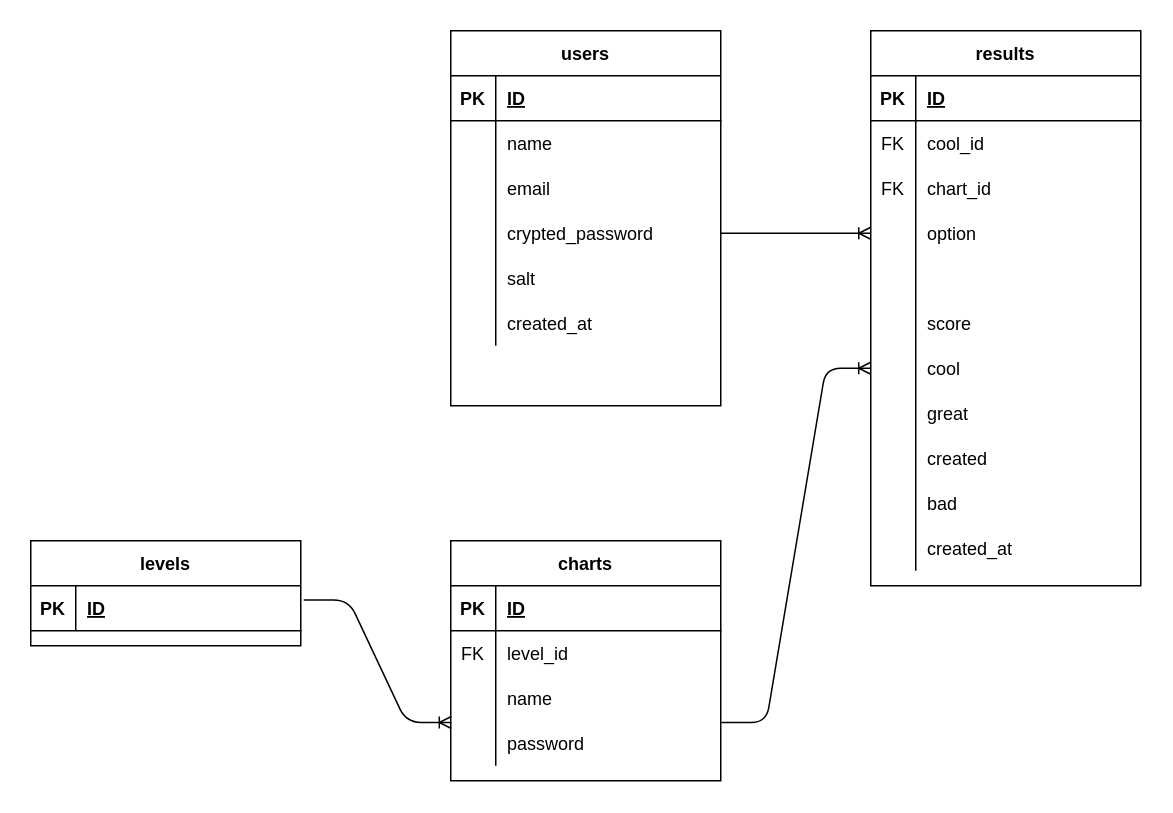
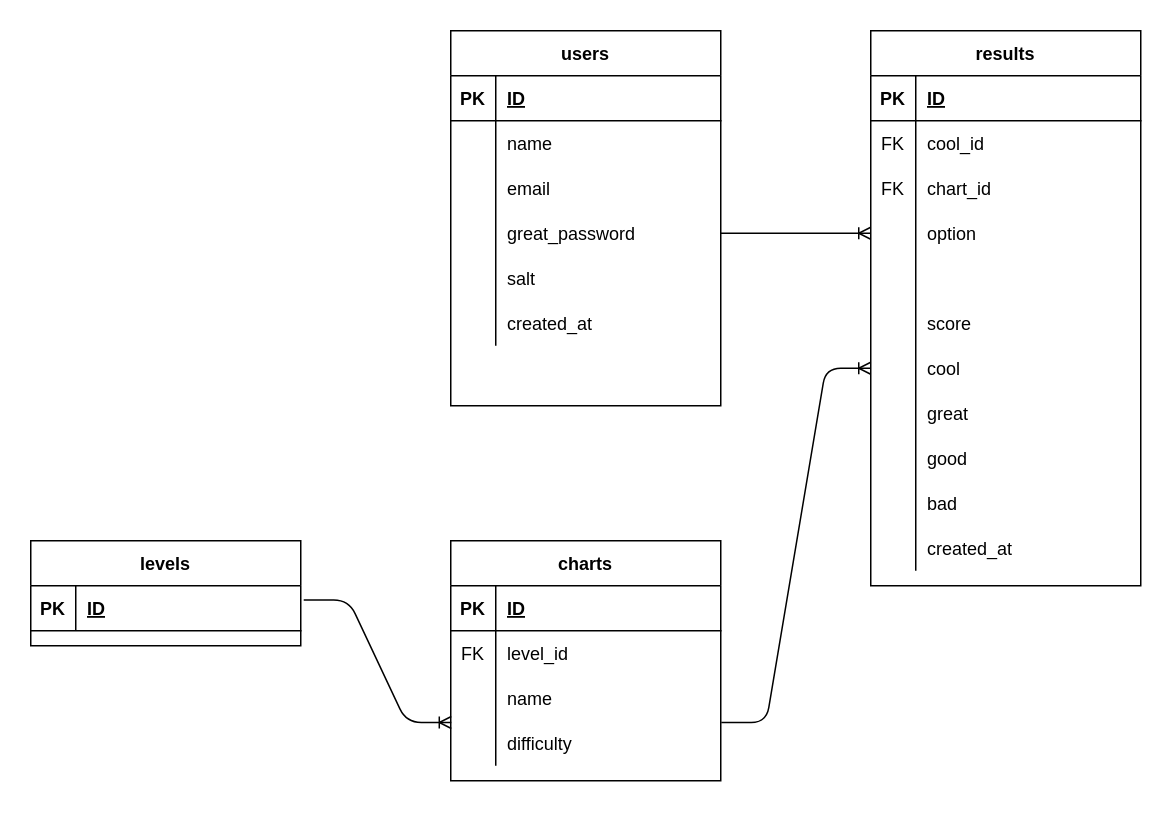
  <mxCell id="0" />
  <mxCell id="1" parent="0" />
  <mxCell id="2" value="users" style="shape=table;startSize=30;container=1;collapsible=1;childLayout=tableLayout;fixedRows=1;rowLines=0;fontStyle=1;align=center;resizeLast=1;" vertex="1" parent="1"><mxGeometry x="300" y="20" width="180" height="250" as="geometry" /></mxCell>
  <mxCell id="3" value="" style="shape=partialRectangle;collapsible=0;dropTarget=0;pointerEvents=0;fillColor=none;top=0;left=0;bottom=1;right=0;points=[[0,0.5],[1,0.5]];portConstraint=eastwest;" vertex="1" parent="2"><mxGeometry y="30" width="180" height="30" as="geometry" /></mxCell>
  <mxCell id="4" value="PK" style="shape=partialRectangle;connectable=0;fillColor=none;top=0;left=0;bottom=0;right=0;fontStyle=1;overflow=hidden;" vertex="1" parent="3"><mxGeometry width="30" height="30" as="geometry" /></mxCell>
  <mxCell id="5" value="ID" style="shape=partialRectangle;connectable=0;fillColor=none;top=0;left=0;bottom=0;right=0;align=left;spacingLeft=6;fontStyle=5;overflow=hidden;" vertex="1" parent="3"><mxGeometry x="30" width="150" height="30" as="geometry" /></mxCell>
  <mxCell id="6" value="" style="shape=partialRectangle;collapsible=0;dropTarget=0;pointerEvents=0;fillColor=none;top=0;left=0;bottom=0;right=0;points=[[0,0.5],[1,0.5]];portConstraint=eastwest;" vertex="1" parent="2"><mxGeometry y="60" width="180" height="30" as="geometry" /></mxCell>
  <mxCell id="7" value="" style="shape=partialRectangle;connectable=0;fillColor=none;top=0;left=0;bottom=0;right=0;editable=1;overflow=hidden;" vertex="1" parent="6"><mxGeometry width="30" height="30" as="geometry" /></mxCell>
  <mxCell id="8" value="name" style="shape=partialRectangle;connectable=0;fillColor=none;top=0;left=0;bottom=0;right=0;align=left;spacingLeft=6;overflow=hidden;" vertex="1" parent="6"><mxGeometry x="30" width="150" height="30" as="geometry" /></mxCell>
  <mxCell id="9" value="" style="shape=partialRectangle;collapsible=0;dropTarget=0;pointerEvents=0;fillColor=none;top=0;left=0;bottom=0;right=0;points=[[0,0.5],[1,0.5]];portConstraint=eastwest;" vertex="1" parent="2"><mxGeometry y="90" width="180" height="30" as="geometry" /></mxCell>
  <mxCell id="10" value="" style="shape=partialRectangle;connectable=0;fillColor=none;top=0;left=0;bottom=0;right=0;editable=1;overflow=hidden;" vertex="1" parent="9"><mxGeometry width="30" height="30" as="geometry" /></mxCell>
  <mxCell id="11" value="email" style="shape=partialRectangle;connectable=0;fillColor=none;top=0;left=0;bottom=0;right=0;align=left;spacingLeft=6;overflow=hidden;" vertex="1" parent="9"><mxGeometry x="30" width="150" height="30" as="geometry" /></mxCell>
  <mxCell id="12" value="" style="shape=partialRectangle;collapsible=0;dropTarget=0;pointerEvents=0;fillColor=none;top=0;left=0;bottom=0;right=0;points=[[0,0.5],[1,0.5]];portConstraint=eastwest;" vertex="1" parent="2"><mxGeometry y="120" width="180" height="30" as="geometry" /></mxCell>
  <mxCell id="13" value="" style="shape=partialRectangle;connectable=0;fillColor=none;top=0;left=0;bottom=0;right=0;editable=1;overflow=hidden;" vertex="1" parent="12"><mxGeometry width="30" height="30" as="geometry" /></mxCell>
- <mxCell id="14" value="crypted_password" style="shape=partialRectangle;connectable=0;fillColor=none;top=0;left=0;bottom=0;right=0;align=left;spacingLeft=6;overflow=hidden;" vertex="1" parent="12"><mxGeometry x="30" width="150" height="30" as="geometry" /></mxCell>
+ <mxCell id="14" value="great_password" style="shape=partialRectangle;connectable=0;fillColor=none;top=0;left=0;bottom=0;right=0;align=left;spacingLeft=6;overflow=hidden;" vertex="1" parent="12"><mxGeometry x="30" width="150" height="30" as="geometry" /></mxCell>
  <mxCell id="15" value="" style="shape=partialRectangle;collapsible=0;dropTarget=0;pointerEvents=0;fillColor=none;top=0;left=0;bottom=0;right=0;points=[[0,0.5],[1,0.5]];portConstraint=eastwest;" vertex="1" parent="2"><mxGeometry y="150" width="180" height="30" as="geometry" /></mxCell>
  <mxCell id="16" value="" style="shape=partialRectangle;connectable=0;fillColor=none;top=0;left=0;bottom=0;right=0;editable=1;overflow=hidden;" vertex="1" parent="15"><mxGeometry width="30" height="30" as="geometry" /></mxCell>
  <mxCell id="17" value="salt" style="shape=partialRectangle;connectable=0;fillColor=none;top=0;left=0;bottom=0;right=0;align=left;spacingLeft=6;overflow=hidden;" vertex="1" parent="15"><mxGeometry x="30" width="150" height="30" as="geometry" /></mxCell>
  <mxCell id="18" value="" style="shape=partialRectangle;collapsible=0;dropTarget=0;pointerEvents=0;fillColor=none;top=0;left=0;bottom=0;right=0;points=[[0,0.5],[1,0.5]];portConstraint=eastwest;" vertex="1" parent="2"><mxGeometry y="180" width="180" height="30" as="geometry" /></mxCell>
  <mxCell id="19" value="" style="shape=partialRectangle;connectable=0;fillColor=none;top=0;left=0;bottom=0;right=0;editable=1;overflow=hidden;" vertex="1" parent="18"><mxGeometry width="30" height="30" as="geometry" /></mxCell>
  <mxCell id="20" value="created_at" style="shape=partialRectangle;connectable=0;fillColor=none;top=0;left=0;bottom=0;right=0;align=left;spacingLeft=6;overflow=hidden;" vertex="1" parent="18"><mxGeometry x="30" width="150" height="30" as="geometry" /></mxCell>
  <mxCell id="21" value="" style="shape=partialRectangle;collapsible=0;dropTarget=0;pointerEvents=0;fillColor=none;top=0;left=0;bottom=0;right=0;points=[[0,0.5],[1,0.5]];portConstraint=eastwest;" vertex="1" parent="2"><mxGeometry y="210" width="180" height="30" as="geometry" /></mxCell>
  <mxCell id="22" value="" style="shape=partialRectangle;connectable=0;fillColor=none;top=0;left=0;bottom=0;right=0;editable=1;overflow=hidden;" vertex="1" parent="21"><mxGeometry width="30" height="30" as="geometry" /></mxCell>
  <mxCell id="23" value="results" style="shape=table;startSize=30;container=1;collapsible=1;childLayout=tableLayout;fixedRows=1;rowLines=0;fontStyle=1;align=center;resizeLast=1;" vertex="1" parent="1"><mxGeometry x="580" y="20" width="180" height="370" as="geometry" /></mxCell>
  <mxCell id="24" value="" style="shape=partialRectangle;collapsible=0;dropTarget=0;pointerEvents=0;fillColor=none;top=0;left=0;bottom=1;right=0;points=[[0,0.5],[1,0.5]];portConstraint=eastwest;" vertex="1" parent="23"><mxGeometry y="30" width="180" height="30" as="geometry" /></mxCell>
  <mxCell id="25" value="PK" style="shape=partialRectangle;connectable=0;fillColor=none;top=0;left=0;bottom=0;right=0;fontStyle=1;overflow=hidden;" vertex="1" parent="24"><mxGeometry width="30" height="30" as="geometry" /></mxCell>
  <mxCell id="26" value="ID" style="shape=partialRectangle;connectable=0;fillColor=none;top=0;left=0;bottom=0;right=0;align=left;spacingLeft=6;fontStyle=5;overflow=hidden;" vertex="1" parent="24"><mxGeometry x="30" width="150" height="30" as="geometry" /></mxCell>
  <mxCell id="27" value="" style="shape=partialRectangle;collapsible=0;dropTarget=0;pointerEvents=0;fillColor=none;top=0;left=0;bottom=0;right=0;points=[[0,0.5],[1,0.5]];portConstraint=eastwest;" vertex="1" parent="23"><mxGeometry y="60" width="180" height="30" as="geometry" /></mxCell>
  <mxCell id="28" value="FK" style="shape=partialRectangle;connectable=0;fillColor=none;top=0;left=0;bottom=0;right=0;editable=1;overflow=hidden;" vertex="1" parent="27"><mxGeometry width="30" height="30" as="geometry" /></mxCell>
  <mxCell id="29" value="cool_id" style="shape=partialRectangle;connectable=0;fillColor=none;top=0;left=0;bottom=0;right=0;align=left;spacingLeft=6;overflow=hidden;" vertex="1" parent="27"><mxGeometry x="30" width="150" height="30" as="geometry" /></mxCell>
  <mxCell id="30" value="" style="shape=partialRectangle;collapsible=0;dropTarget=0;pointerEvents=0;fillColor=none;top=0;left=0;bottom=0;right=0;points=[[0,0.5],[1,0.5]];portConstraint=eastwest;" vertex="1" parent="23"><mxGeometry y="90" width="180" height="30" as="geometry" /></mxCell>
  <mxCell id="31" value="FK" style="shape=partialRectangle;connectable=0;fillColor=none;top=0;left=0;bottom=0;right=0;editable=1;overflow=hidden;" vertex="1" parent="30"><mxGeometry width="30" height="30" as="geometry" /></mxCell>
  <mxCell id="32" value="chart_id" style="shape=partialRectangle;connectable=0;fillColor=none;top=0;left=0;bottom=0;right=0;align=left;spacingLeft=6;overflow=hidden;" vertex="1" parent="30"><mxGeometry x="30" width="150" height="30" as="geometry" /></mxCell>
  <mxCell id="33" value="" style="shape=partialRectangle;collapsible=0;dropTarget=0;pointerEvents=0;fillColor=none;top=0;left=0;bottom=0;right=0;points=[[0,0.5],[1,0.5]];portConstraint=eastwest;" vertex="1" parent="23"><mxGeometry y="120" width="180" height="30" as="geometry" /></mxCell>
  <mxCell id="34" value="" style="shape=partialRectangle;connectable=0;fillColor=none;top=0;left=0;bottom=0;right=0;editable=1;overflow=hidden;" vertex="1" parent="33"><mxGeometry width="30" height="30" as="geometry" /></mxCell>
  <mxCell id="35" value="option" style="shape=partialRectangle;connectable=0;fillColor=none;top=0;left=0;bottom=0;right=0;align=left;spacingLeft=6;overflow=hidden;" vertex="1" parent="33"><mxGeometry x="30" width="150" height="30" as="geometry" /></mxCell>
  <mxCell id="36" value="" style="shape=partialRectangle;collapsible=0;dropTarget=0;pointerEvents=0;fillColor=none;top=0;left=0;bottom=0;right=0;points=[[0,0.5],[1,0.5]];portConstraint=eastwest;" vertex="1" parent="23"><mxGeometry y="150" width="180" height="30" as="geometry" /></mxCell>
  <mxCell id="37" value="" style="shape=partialRectangle;connectable=0;fillColor=none;top=0;left=0;bottom=0;right=0;editable=1;overflow=hidden;" vertex="1" parent="36"><mxGeometry width="30" height="30" as="geometry" /></mxCell>
  <mxCell id="38" value="" style="shape=partialRectangle;collapsible=0;dropTarget=0;pointerEvents=0;fillColor=none;top=0;left=0;bottom=0;right=0;points=[[0,0.5],[1,0.5]];portConstraint=eastwest;" vertex="1" parent="23"><mxGeometry y="180" width="180" height="30" as="geometry" /></mxCell>
  <mxCell id="39" value="" style="shape=partialRectangle;connectable=0;fillColor=none;top=0;left=0;bottom=0;right=0;editable=1;overflow=hidden;" vertex="1" parent="38"><mxGeometry width="30" height="30" as="geometry" /></mxCell>
  <mxCell id="40" value="score" style="shape=partialRectangle;connectable=0;fillColor=none;top=0;left=0;bottom=0;right=0;align=left;spacingLeft=6;overflow=hidden;" vertex="1" parent="38"><mxGeometry x="30" width="150" height="30" as="geometry" /></mxCell>
  <mxCell id="41" value="" style="shape=partialRectangle;collapsible=0;dropTarget=0;pointerEvents=0;fillColor=none;top=0;left=0;bottom=0;right=0;points=[[0,0.5],[1,0.5]];portConstraint=eastwest;" vertex="1" parent="23"><mxGeometry y="210" width="180" height="30" as="geometry" /></mxCell>
  <mxCell id="42" value="" style="shape=partialRectangle;connectable=0;fillColor=none;top=0;left=0;bottom=0;right=0;editable=1;overflow=hidden;" vertex="1" parent="41"><mxGeometry width="30" height="30" as="geometry" /></mxCell>
  <mxCell id="43" value="cool" style="shape=partialRectangle;connectable=0;fillColor=none;top=0;left=0;bottom=0;right=0;align=left;spacingLeft=6;overflow=hidden;" vertex="1" parent="41"><mxGeometry x="30" width="150" height="30" as="geometry" /></mxCell>
  <mxCell id="44" value="" style="shape=partialRectangle;collapsible=0;dropTarget=0;pointerEvents=0;fillColor=none;top=0;left=0;bottom=0;right=0;points=[[0,0.5],[1,0.5]];portConstraint=eastwest;" vertex="1" parent="23"><mxGeometry y="240" width="180" height="30" as="geometry" /></mxCell>
  <mxCell id="45" value="" style="shape=partialRectangle;connectable=0;fillColor=none;top=0;left=0;bottom=0;right=0;editable=1;overflow=hidden;" vertex="1" parent="44"><mxGeometry width="30" height="30" as="geometry" /></mxCell>
  <mxCell id="46" value="great" style="shape=partialRectangle;connectable=0;fillColor=none;top=0;left=0;bottom=0;right=0;align=left;spacingLeft=6;overflow=hidden;" vertex="1" parent="44"><mxGeometry x="30" width="150" height="30" as="geometry" /></mxCell>
  <mxCell id="47" value="" style="shape=partialRectangle;collapsible=0;dropTarget=0;pointerEvents=0;fillColor=none;top=0;left=0;bottom=0;right=0;points=[[0,0.5],[1,0.5]];portConstraint=eastwest;" vertex="1" parent="23"><mxGeometry y="270" width="180" height="30" as="geometry" /></mxCell>
  <mxCell id="48" value="" style="shape=partialRectangle;connectable=0;fillColor=none;top=0;left=0;bottom=0;right=0;editable=1;overflow=hidden;" vertex="1" parent="47"><mxGeometry width="30" height="30" as="geometry" /></mxCell>
- <mxCell id="49" value="created" style="shape=partialRectangle;connectable=0;fillColor=none;top=0;left=0;bottom=0;right=0;align=left;spacingLeft=6;overflow=hidden;" vertex="1" parent="47"><mxGeometry x="30" width="150" height="30" as="geometry" /></mxCell>
+ <mxCell id="49" value="good" style="shape=partialRectangle;connectable=0;fillColor=none;top=0;left=0;bottom=0;right=0;align=left;spacingLeft=6;overflow=hidden;" vertex="1" parent="47"><mxGeometry x="30" width="150" height="30" as="geometry" /></mxCell>
  <mxCell id="50" value="" style="shape=partialRectangle;collapsible=0;dropTarget=0;pointerEvents=0;fillColor=none;top=0;left=0;bottom=0;right=0;points=[[0,0.5],[1,0.5]];portConstraint=eastwest;" vertex="1" parent="23"><mxGeometry y="300" width="180" height="30" as="geometry" /></mxCell>
  <mxCell id="51" value="" style="shape=partialRectangle;connectable=0;fillColor=none;top=0;left=0;bottom=0;right=0;editable=1;overflow=hidden;" vertex="1" parent="50"><mxGeometry width="30" height="30" as="geometry" /></mxCell>
  <mxCell id="52" value="bad" style="shape=partialRectangle;connectable=0;fillColor=none;top=0;left=0;bottom=0;right=0;align=left;spacingLeft=6;overflow=hidden;" vertex="1" parent="50"><mxGeometry x="30" width="150" height="30" as="geometry" /></mxCell>
  <mxCell id="53" value="" style="shape=partialRectangle;collapsible=0;dropTarget=0;pointerEvents=0;fillColor=none;top=0;left=0;bottom=0;right=0;points=[[0,0.5],[1,0.5]];portConstraint=eastwest;" vertex="1" parent="23"><mxGeometry y="330" width="180" height="30" as="geometry" /></mxCell>
  <mxCell id="54" value="" style="shape=partialRectangle;connectable=0;fillColor=none;top=0;left=0;bottom=0;right=0;editable=1;overflow=hidden;" vertex="1" parent="53"><mxGeometry width="30" height="30" as="geometry" /></mxCell>
  <mxCell id="55" value="created_at" style="shape=partialRectangle;connectable=0;fillColor=none;top=0;left=0;bottom=0;right=0;align=left;spacingLeft=6;overflow=hidden;" vertex="1" parent="53"><mxGeometry x="30" width="150" height="30" as="geometry" /></mxCell>
  <mxCell id="56" value="" style="edgeStyle=entityRelationEdgeStyle;fontSize=12;html=1;endArrow=ERoneToMany;entryX=0;entryY=0.5;entryDx=0;entryDy=0;exitX=1;exitY=0.5;exitDx=0;exitDy=0;" edge="1" parent="1" source="12"><mxGeometry width="100" height="100" relative="1" as="geometry"><mxPoint x="340" y="220" as="sourcePoint" /><mxPoint x="580" y="155" as="targetPoint" /></mxGeometry></mxCell>
  <mxCell id="57" value="charts" style="shape=table;startSize=30;container=1;collapsible=1;childLayout=tableLayout;fixedRows=1;rowLines=0;fontStyle=1;align=center;resizeLast=1;" vertex="1" parent="1"><mxGeometry x="300" y="360" width="180" height="160" as="geometry" /></mxCell>
  <mxCell id="58" value="" style="shape=partialRectangle;collapsible=0;dropTarget=0;pointerEvents=0;fillColor=none;top=0;left=0;bottom=1;right=0;points=[[0,0.5],[1,0.5]];portConstraint=eastwest;" vertex="1" parent="57"><mxGeometry y="30" width="180" height="30" as="geometry" /></mxCell>
  <mxCell id="59" value="PK" style="shape=partialRectangle;connectable=0;fillColor=none;top=0;left=0;bottom=0;right=0;fontStyle=1;overflow=hidden;" vertex="1" parent="58"><mxGeometry width="30" height="30" as="geometry" /></mxCell>
  <mxCell id="60" value="ID" style="shape=partialRectangle;connectable=0;fillColor=none;top=0;left=0;bottom=0;right=0;align=left;spacingLeft=6;fontStyle=5;overflow=hidden;" vertex="1" parent="58"><mxGeometry x="30" width="150" height="30" as="geometry" /></mxCell>
  <mxCell id="61" value="" style="shape=partialRectangle;collapsible=0;dropTarget=0;pointerEvents=0;fillColor=none;top=0;left=0;bottom=0;right=0;points=[[0,0.5],[1,0.5]];portConstraint=eastwest;" vertex="1" parent="57"><mxGeometry y="60" width="180" height="30" as="geometry" /></mxCell>
  <mxCell id="62" value="FK" style="shape=partialRectangle;connectable=0;fillColor=none;top=0;left=0;bottom=0;right=0;editable=1;overflow=hidden;" vertex="1" parent="61"><mxGeometry width="30" height="30" as="geometry" /></mxCell>
  <mxCell id="63" value="level_id" style="shape=partialRectangle;connectable=0;fillColor=none;top=0;left=0;bottom=0;right=0;align=left;spacingLeft=6;overflow=hidden;" vertex="1" parent="61"><mxGeometry x="30" width="150" height="30" as="geometry" /></mxCell>
  <mxCell id="64" value="" style="shape=partialRectangle;collapsible=0;dropTarget=0;pointerEvents=0;fillColor=none;top=0;left=0;bottom=0;right=0;points=[[0,0.5],[1,0.5]];portConstraint=eastwest;" vertex="1" parent="57"><mxGeometry y="90" width="180" height="30" as="geometry" /></mxCell>
  <mxCell id="65" value="" style="shape=partialRectangle;connectable=0;fillColor=none;top=0;left=0;bottom=0;right=0;editable=1;overflow=hidden;" vertex="1" parent="64"><mxGeometry width="30" height="30" as="geometry" /></mxCell>
  <mxCell id="66" value="name" style="shape=partialRectangle;connectable=0;fillColor=none;top=0;left=0;bottom=0;right=0;align=left;spacingLeft=6;overflow=hidden;" vertex="1" parent="64"><mxGeometry x="30" width="150" height="30" as="geometry" /></mxCell>
  <mxCell id="67" value="" style="shape=partialRectangle;collapsible=0;dropTarget=0;pointerEvents=0;fillColor=none;top=0;left=0;bottom=0;right=0;points=[[0,0.5],[1,0.5]];portConstraint=eastwest;" vertex="1" parent="57"><mxGeometry y="120" width="180" height="30" as="geometry" /></mxCell>
  <mxCell id="68" value="" style="shape=partialRectangle;connectable=0;fillColor=none;top=0;left=0;bottom=0;right=0;editable=1;overflow=hidden;" vertex="1" parent="67"><mxGeometry width="30" height="30" as="geometry" /></mxCell>
- <mxCell id="69" value="password" style="shape=partialRectangle;connectable=0;fillColor=none;top=0;left=0;bottom=0;right=0;align=left;spacingLeft=6;overflow=hidden;" vertex="1" parent="67"><mxGeometry x="30" width="150" height="30" as="geometry" /></mxCell>
+ <mxCell id="69" value="difficulty" style="shape=partialRectangle;connectable=0;fillColor=none;top=0;left=0;bottom=0;right=0;align=left;spacingLeft=6;overflow=hidden;" vertex="1" parent="67"><mxGeometry x="30" width="150" height="30" as="geometry" /></mxCell>
  <mxCell id="70" value="" style="edgeStyle=entityRelationEdgeStyle;fontSize=12;html=1;endArrow=ERoneToMany;exitX=1.002;exitY=1.039;exitDx=0;exitDy=0;exitPerimeter=0;entryX=0;entryY=0.5;entryDx=0;entryDy=0;" edge="1" parent="1" source="64" target="41"><mxGeometry width="100" height="100" relative="1" as="geometry"><mxPoint x="280" y="310" as="sourcePoint" /><mxPoint x="380" y="210" as="targetPoint" /></mxGeometry></mxCell>
  <mxCell id="71" value="levels" style="shape=table;startSize=30;container=1;collapsible=1;childLayout=tableLayout;fixedRows=1;rowLines=0;fontStyle=1;align=center;resizeLast=1;" vertex="1" parent="1"><mxGeometry x="20" y="360" width="180" height="70" as="geometry" /></mxCell>
  <mxCell id="72" value="" style="shape=partialRectangle;collapsible=0;dropTarget=0;pointerEvents=0;fillColor=none;top=0;left=0;bottom=1;right=0;points=[[0,0.5],[1,0.5]];portConstraint=eastwest;" vertex="1" parent="71"><mxGeometry y="30" width="180" height="30" as="geometry" /></mxCell>
  <mxCell id="73" value="PK" style="shape=partialRectangle;connectable=0;fillColor=none;top=0;left=0;bottom=0;right=0;fontStyle=1;overflow=hidden;" vertex="1" parent="72"><mxGeometry width="30" height="30" as="geometry" /></mxCell>
  <mxCell id="74" value="ID" style="shape=partialRectangle;connectable=0;fillColor=none;top=0;left=0;bottom=0;right=0;align=left;spacingLeft=6;fontStyle=5;overflow=hidden;" vertex="1" parent="72"><mxGeometry x="30" width="150" height="30" as="geometry" /></mxCell>
  <mxCell id="75" value="" style="edgeStyle=entityRelationEdgeStyle;fontSize=12;html=1;endArrow=ERoneToMany;exitX=1.011;exitY=0.317;exitDx=0;exitDy=0;exitPerimeter=0;entryX=0.002;entryY=1.039;entryDx=0;entryDy=0;entryPerimeter=0;" edge="1" parent="1" source="72" target="64"><mxGeometry width="100" height="100" relative="1" as="geometry"><mxPoint x="280" y="310" as="sourcePoint" /><mxPoint x="380" y="210" as="targetPoint" /></mxGeometry></mxCell>
